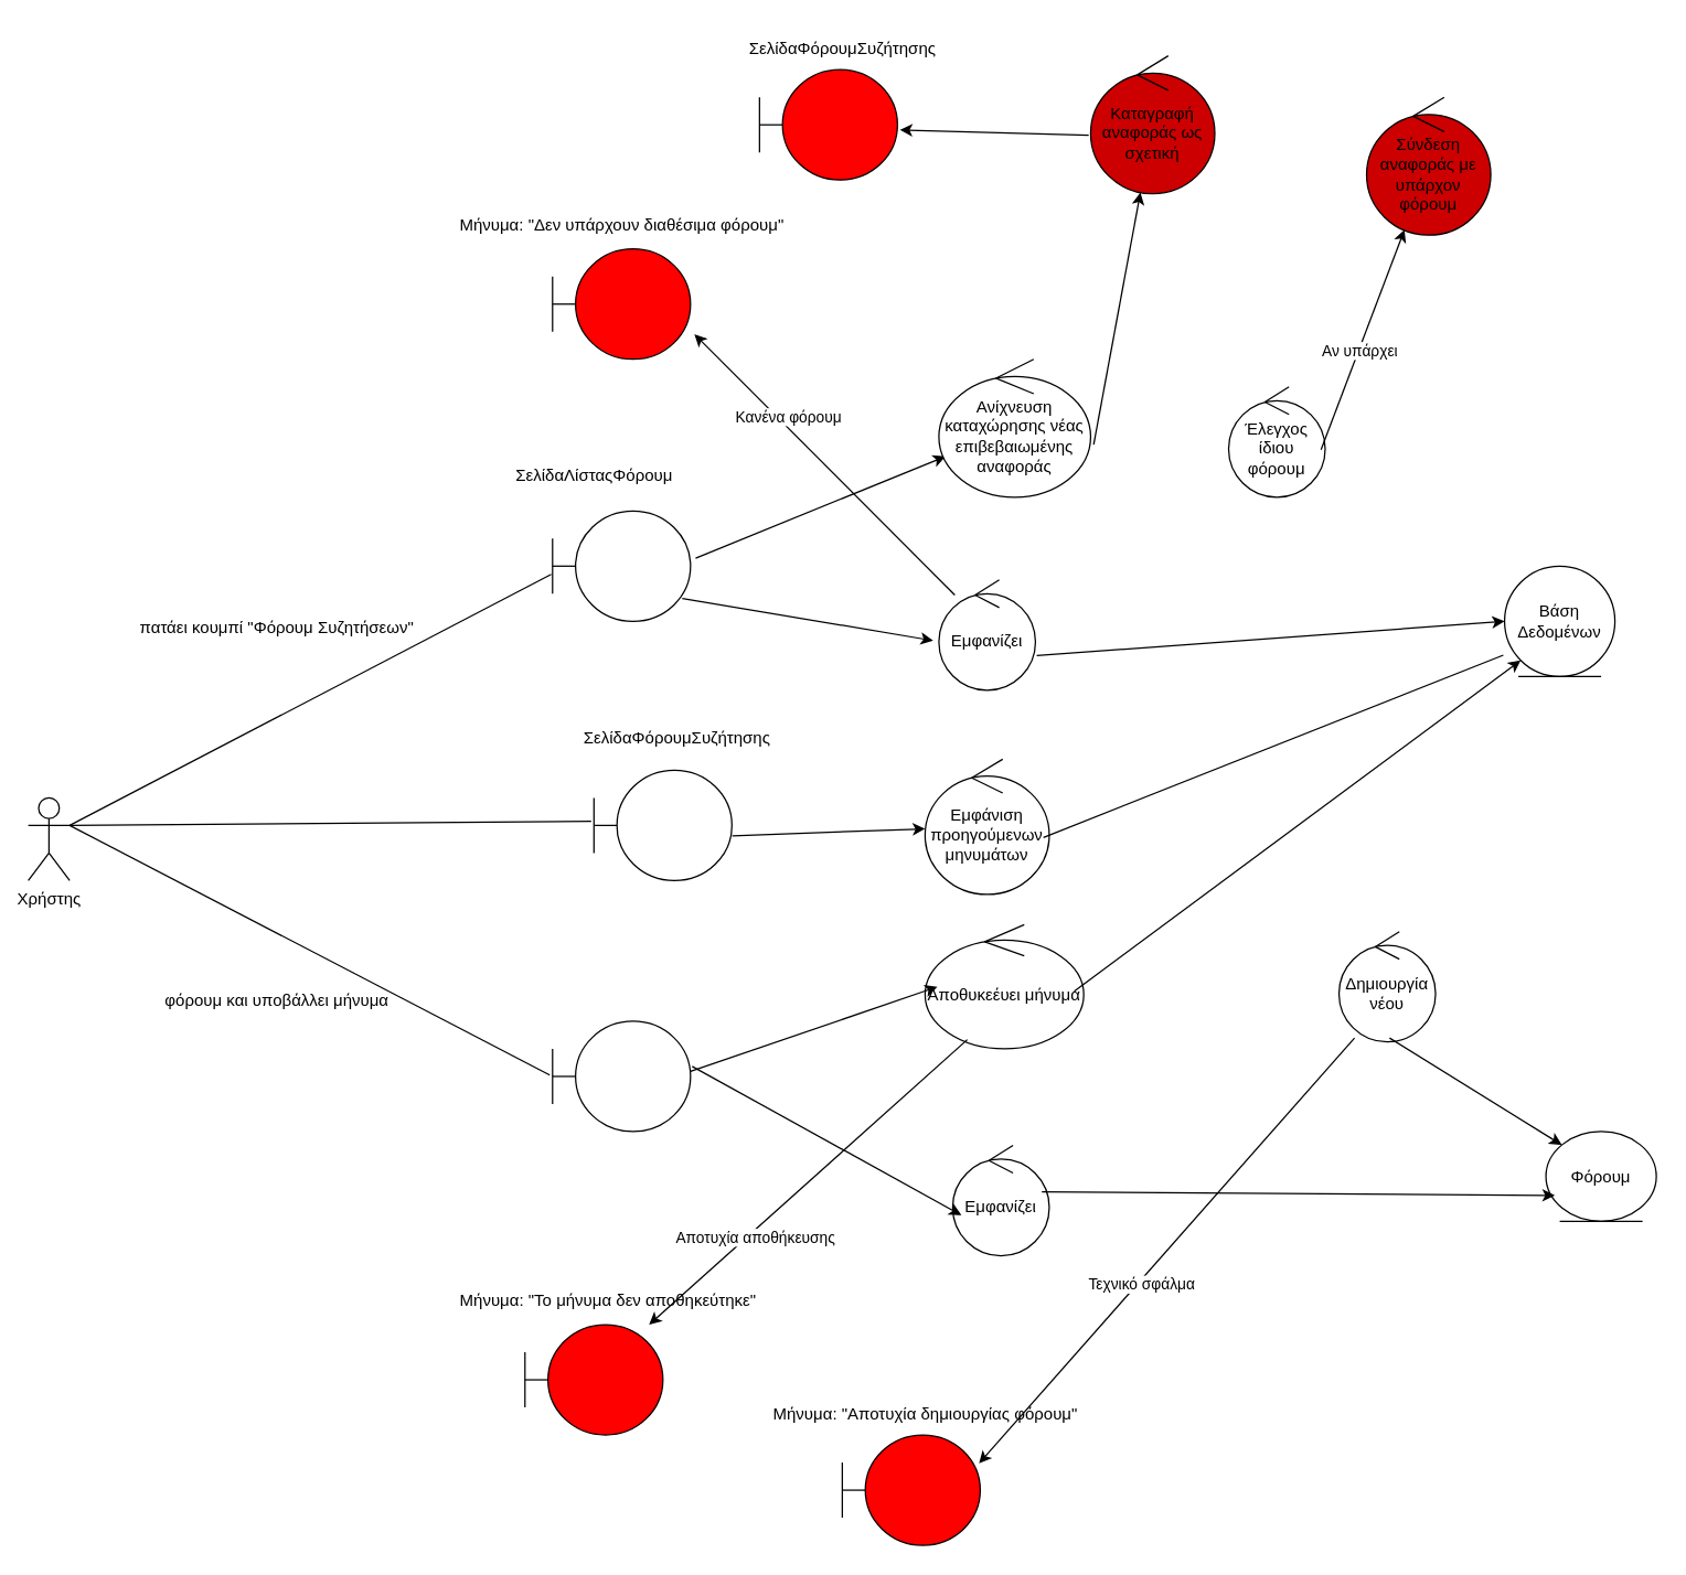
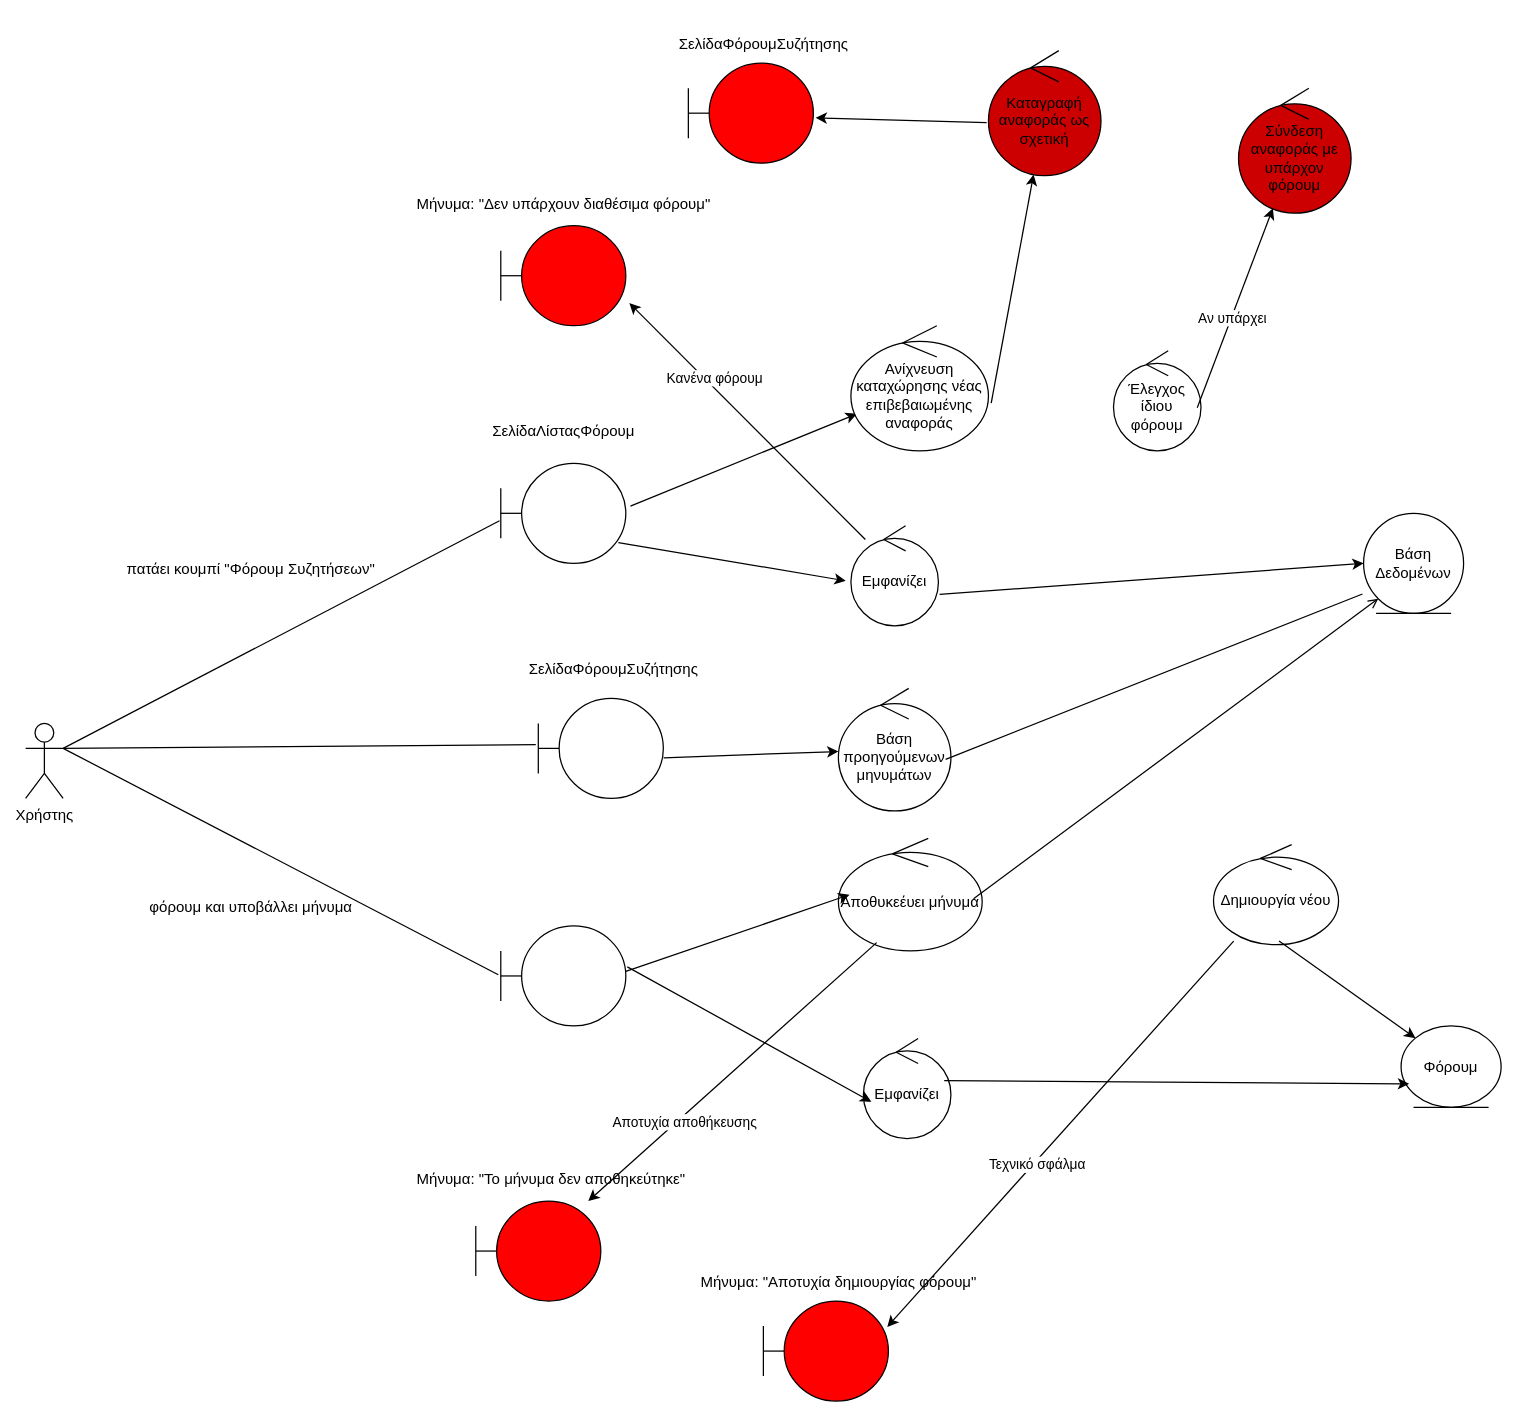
  <mxCell id="0" />
  <mxCell id="1" parent="0" />
  <mxCell id="2" value="Χρήστης" style="shape=umlActor;verticalLabelPosition=bottom;verticalAlign=top;html=1;" vertex="1" parent="1"><mxGeometry x="20" y="578" width="30" height="60" as="geometry" /></mxCell>
  <mxCell id="3" value="" style="shape=umlBoundary;whiteSpace=wrap;html=1;" vertex="1" parent="1"><mxGeometry x="400" y="370" width="100" height="80" as="geometry" /></mxCell>
  <mxCell id="4" value="" style="shape=umlBoundary;whiteSpace=wrap;html=1;" vertex="1" parent="1"><mxGeometry x="430" y="558" width="100" height="80" as="geometry" /></mxCell>
  <mxCell id="5" value="" style="shape=umlBoundary;whiteSpace=wrap;html=1;" vertex="1" parent="1"><mxGeometry x="400" y="740" width="100" height="80" as="geometry" /></mxCell>
- <mxCell id="6" value="ΣελίδαΛίσταςΦόρουμ" style="text;html=1;align=center;verticalAlign=middle;resizable=0;points=[];autosize=1;strokeColor=none;fillColor=none;" vertex="1" parent="1"><mxGeometry x="360" y="330" width="140" height="30" as="geometry" /></mxCell>
+ <mxCell id="6" value="ΣελίδαΛίσταςΦόρουμ" style="text;html=1;align=center;verticalAlign=middle;resizable=0;points=[];autosize=1;strokeColor=none;fillColor=none;" vertex="1" parent="1"><mxGeometry x="380" y="330" width="140" height="30" as="geometry" /></mxCell>
  <mxCell id="7" value="ΣελίδαΦόρουμΣυζήτησης" style="text;html=1;align=center;verticalAlign=middle;resizable=0;points=[];autosize=1;strokeColor=none;fillColor=none;" vertex="1" parent="1"><mxGeometry x="410" y="520" width="160" height="30" as="geometry" /></mxCell>
  <mxCell id="8" value="" style="endArrow=none;html=1;rounded=0;exitX=1;exitY=0.333;exitDx=0;exitDy=0;exitPerimeter=0;entryX=-0.01;entryY=0.575;entryDx=0;entryDy=0;entryPerimeter=0;" edge="1" parent="1" source="2" target="3"><mxGeometry width="50" height="50" relative="1" as="geometry"><mxPoint x="570" y="550" as="sourcePoint" /><mxPoint x="620" y="500" as="targetPoint" /></mxGeometry></mxCell>
  <mxCell id="9" value="" style="endArrow=none;html=1;rounded=0;exitX=1;exitY=0.333;exitDx=0;exitDy=0;exitPerimeter=0;entryX=-0.02;entryY=0.463;entryDx=0;entryDy=0;entryPerimeter=0;" edge="1" parent="1" source="2" target="4"><mxGeometry width="50" height="50" relative="1" as="geometry"><mxPoint x="570" y="550" as="sourcePoint" /><mxPoint x="620" y="500" as="targetPoint" /></mxGeometry></mxCell>
  <mxCell id="10" value="" style="endArrow=none;html=1;rounded=0;exitX=1;exitY=0.333;exitDx=0;exitDy=0;exitPerimeter=0;entryX=-0.02;entryY=0.488;entryDx=0;entryDy=0;entryPerimeter=0;" edge="1" parent="1" source="2" target="5"><mxGeometry width="50" height="50" relative="1" as="geometry"><mxPoint x="570" y="550" as="sourcePoint" /><mxPoint x="620" y="500" as="targetPoint" /></mxGeometry></mxCell>
  <mxCell id="11" value="πατάει κουμπί &quot;Φόρουμ Συζητήσεων&quot;" style="text;html=1;align=center;verticalAlign=middle;resizable=0;points=[];autosize=1;strokeColor=none;fillColor=none;" vertex="1" parent="1"><mxGeometry x="90" y="440" width="220" height="30" as="geometry" /></mxCell>
  <mxCell id="12" value="φόρουμ και υποβάλλει μήνυμα" style="text;html=1;align=center;verticalAlign=middle;resizable=0;points=[];autosize=1;strokeColor=none;fillColor=none;" vertex="1" parent="1"><mxGeometry x="110" y="710" width="180" height="30" as="geometry" /></mxCell>
  <mxCell id="13" value="Βάση Δεδομένων" style="ellipse;shape=umlEntity;whiteSpace=wrap;html=1;" vertex="1" parent="1"><mxGeometry x="1090" y="410" width="80" height="80" as="geometry" /></mxCell>
  <mxCell id="14" value="Φόρουμ" style="ellipse;shape=umlEntity;whiteSpace=wrap;html=1;" vertex="1" parent="1"><mxGeometry x="1120" y="820" width="80" height="65" as="geometry" /></mxCell>
  <mxCell id="15" value="Εμφανίζει" style="ellipse;shape=umlControl;whiteSpace=wrap;html=1;" vertex="1" parent="1"><mxGeometry x="680" y="420" width="70" height="80" as="geometry" /></mxCell>
  <mxCell id="16" value="" style="endArrow=classic;html=1;rounded=0;exitX=0.94;exitY=0.792;exitDx=0;exitDy=0;exitPerimeter=0;entryX=-0.06;entryY=0.55;entryDx=0;entryDy=0;entryPerimeter=0;" edge="1" parent="1" source="3" target="15"><mxGeometry width="50" height="50" relative="1" as="geometry"><mxPoint x="530" y="640" as="sourcePoint" /><mxPoint x="580" y="590" as="targetPoint" /></mxGeometry></mxCell>
  <mxCell id="17" value="" style="endArrow=classic;html=1;rounded=0;exitX=1.013;exitY=0.686;exitDx=0;exitDy=0;exitPerimeter=0;entryX=0;entryY=0.5;entryDx=0;entryDy=0;" edge="1" parent="1" source="15" target="13"><mxGeometry width="50" height="50" relative="1" as="geometry"><mxPoint x="530" y="640" as="sourcePoint" /><mxPoint x="580" y="590" as="targetPoint" /></mxGeometry></mxCell>
  <mxCell id="18" value="" style="endArrow=classic;html=1;rounded=0;exitX=1.003;exitY=0.594;exitDx=0;exitDy=0;exitPerimeter=0;" edge="1" parent="1" source="4" target="19"><mxGeometry width="50" height="50" relative="1" as="geometry"><mxPoint x="530" y="640" as="sourcePoint" /><mxPoint x="580" y="590" as="targetPoint" /></mxGeometry></mxCell>
- <mxCell id="19" value="Εμφάνιση προηγούμενων μηνυμάτων" style="ellipse;shape=umlControl;whiteSpace=wrap;html=1;" vertex="1" parent="1"><mxGeometry x="670" y="550" width="90" height="98" as="geometry" /></mxCell>
+ <mxCell id="19" value="Βάση προηγούμενων μηνυμάτων" style="ellipse;shape=umlControl;whiteSpace=wrap;html=1;" vertex="1" parent="1"><mxGeometry x="670" y="550" width="90" height="98" as="geometry" /></mxCell>
  <mxCell id="20" value="" style="endArrow=none;html=1;rounded=0;exitX=0.953;exitY=0.579;exitDx=0;exitDy=0;exitPerimeter=0;entryX=-0.011;entryY=0.807;entryDx=0;entryDy=0;entryPerimeter=0;" edge="1" parent="1" source="19" target="13"><mxGeometry width="50" height="50" relative="1" as="geometry"><mxPoint x="530" y="640" as="sourcePoint" /><mxPoint x="580" y="590" as="targetPoint" /></mxGeometry></mxCell>
  <mxCell id="21" value="Αποθυκεέυει μήνυμα" style="ellipse;shape=umlControl;whiteSpace=wrap;html=1;" vertex="1" parent="1"><mxGeometry x="670" y="670" width="115" height="90" as="geometry" /></mxCell>
  <mxCell id="22" value="" style="endArrow=classic;html=1;rounded=0;exitX=1;exitY=0.455;exitDx=0;exitDy=0;exitPerimeter=0;entryX=0.078;entryY=0.5;entryDx=0;entryDy=0;entryPerimeter=0;" edge="1" parent="1" source="5" target="21"><mxGeometry width="50" height="50" relative="1" as="geometry"><mxPoint x="530" y="640" as="sourcePoint" /><mxPoint x="580" y="590" as="targetPoint" /></mxGeometry></mxCell>
- <mxCell id="23" value="" style="endArrow=classic;html=1;rounded=0;exitX=0.94;exitY=0.536;exitDx=0;exitDy=0;exitPerimeter=0;entryX=0;entryY=1;entryDx=0;entryDy=0;" edge="1" parent="1" source="21" target="13"><mxGeometry width="50" height="50" relative="1" as="geometry"><mxPoint x="530" y="640" as="sourcePoint" /><mxPoint x="580" y="590" as="targetPoint" /></mxGeometry></mxCell>
+ <mxCell id="23" value="" style="endArrow=open;html=1;rounded=0;exitX=0.94;exitY=0.536;exitDx=0;exitDy=0;exitPerimeter=0;entryX=0;entryY=1;entryDx=0;entryDy=0;" edge="1" parent="1" source="21" target="13"><mxGeometry width="50" height="50" relative="1" as="geometry"><mxPoint x="530" y="640" as="sourcePoint" /><mxPoint x="580" y="590" as="targetPoint" /></mxGeometry></mxCell>
  <mxCell id="24" value="Εμφανίζει" style="ellipse;shape=umlControl;whiteSpace=wrap;html=1;" vertex="1" parent="1"><mxGeometry x="690" y="830" width="70" height="80" as="geometry" /></mxCell>
  <mxCell id="25" value="" style="endArrow=classic;html=1;rounded=0;exitX=1.012;exitY=0.409;exitDx=0;exitDy=0;exitPerimeter=0;entryX=0.091;entryY=0.633;entryDx=0;entryDy=0;entryPerimeter=0;" edge="1" parent="1" source="5" target="24"><mxGeometry width="50" height="50" relative="1" as="geometry"><mxPoint x="530" y="640" as="sourcePoint" /><mxPoint x="580" y="590" as="targetPoint" /></mxGeometry></mxCell>
  <mxCell id="26" value="" style="endArrow=classic;html=1;rounded=0;exitX=0.923;exitY=0.421;exitDx=0;exitDy=0;exitPerimeter=0;entryX=0.08;entryY=0.712;entryDx=0;entryDy=0;entryPerimeter=0;" edge="1" parent="1" source="24" target="14"><mxGeometry width="50" height="50" relative="1" as="geometry"><mxPoint x="530" y="640" as="sourcePoint" /><mxPoint x="580" y="590" as="targetPoint" /></mxGeometry></mxCell>
  <mxCell id="27" value="" style="endArrow=classic;html=1;rounded=0;exitX=1.037;exitY=0.428;exitDx=0;exitDy=0;exitPerimeter=0;" edge="1" parent="1" source="3" target="28"><mxGeometry width="50" height="50" relative="1" as="geometry"><mxPoint x="530" y="640" as="sourcePoint" /><mxPoint x="680" y="330" as="targetPoint" /></mxGeometry></mxCell>
  <mxCell id="28" value="Ανίχνευση καταχώρησης νέας επιβεβαιωμένης αναφοράς" style="ellipse;shape=umlControl;whiteSpace=wrap;html=1;" vertex="1" parent="1"><mxGeometry x="680" y="260" width="110" height="100" as="geometry" /></mxCell>
  <mxCell id="29" value="" style="endArrow=classic;html=1;rounded=0;exitX=1.02;exitY=0.618;exitDx=0;exitDy=0;exitPerimeter=0;" edge="1" parent="1" source="28" target="36"><mxGeometry width="50" height="50" relative="1" as="geometry"><mxPoint x="530" y="640" as="sourcePoint" /><mxPoint x="910" y="322" as="targetPoint" /></mxGeometry></mxCell>
  <mxCell id="30" value="Έλεγχος ίδιου φόρουμ" style="ellipse;shape=umlControl;whiteSpace=wrap;html=1;" vertex="1" parent="1"><mxGeometry x="890" y="280" width="70" height="80" as="geometry" /></mxCell>
- <mxCell id="31" value="Δημιουργία νέου" style="ellipse;shape=umlControl;whiteSpace=wrap;html=1;" vertex="1" parent="1"><mxGeometry x="970" y="675" width="70" height="80" as="geometry" /></mxCell>
+ <mxCell id="31" value="Δημιουργία νέου" style="ellipse;shape=umlControl;whiteSpace=wrap;html=1;" vertex="1" parent="1"><mxGeometry x="970" y="675" width="100" height="80" as="geometry" /></mxCell>
  <mxCell id="32" value="" style="endArrow=classic;html=1;rounded=0;exitX=0.524;exitY=0.964;exitDx=0;exitDy=0;exitPerimeter=0;entryX=0;entryY=0;entryDx=0;entryDy=0;" edge="1" parent="1" source="31" target="14"><mxGeometry width="50" height="50" relative="1" as="geometry"><mxPoint x="530" y="640" as="sourcePoint" /><mxPoint x="580" y="590" as="targetPoint" /></mxGeometry></mxCell>
  <mxCell id="33" value="" style="endArrow=classic;html=1;rounded=0;exitX=0.957;exitY=0.569;exitDx=0;exitDy=0;exitPerimeter=0;" edge="1" parent="1" source="30" target="35"><mxGeometry width="50" height="50" relative="1" as="geometry"><mxPoint x="530" y="640" as="sourcePoint" /><mxPoint x="1020" y="180" as="targetPoint" /></mxGeometry></mxCell>
  <mxCell id="34" value="Αν υπάρχει" style="edgeLabel;html=1;align=center;verticalAlign=middle;resizable=0;points=[];" vertex="1" connectable="0" parent="33"><mxGeometry x="-0.094" y="-1" relative="1" as="geometry"><mxPoint x="-1" as="offset" /></mxGeometry></mxCell>
  <mxCell id="35" value="Σύνδεση αναφοράς με υπάρχον φόρουμ" style="ellipse;shape=umlControl;whiteSpace=wrap;html=1;fillColor=#CC0000;" vertex="1" parent="1"><mxGeometry x="990" y="70" width="90" height="100" as="geometry" /></mxCell>
  <mxCell id="36" value="Καταγραφή αναφοράς ως σχετική" style="ellipse;shape=umlControl;whiteSpace=wrap;html=1;fillColor=#CC0000;" vertex="1" parent="1"><mxGeometry x="790" y="40" width="90" height="100" as="geometry" /></mxCell>
  <mxCell id="37" value="" style="shape=umlBoundary;whiteSpace=wrap;html=1;fillColor=#FF0000;" vertex="1" parent="1"><mxGeometry x="550" y="50" width="100" height="80" as="geometry" /></mxCell>
  <mxCell id="38" value="" style="endArrow=classic;html=1;rounded=0;exitX=-0.016;exitY=0.576;exitDx=0;exitDy=0;exitPerimeter=0;entryX=1.018;entryY=0.546;entryDx=0;entryDy=0;entryPerimeter=0;" edge="1" parent="1" source="36" target="37"><mxGeometry width="50" height="50" relative="1" as="geometry"><mxPoint x="530" y="280" as="sourcePoint" /><mxPoint x="580" y="230" as="targetPoint" /></mxGeometry></mxCell>
  <mxCell id="39" value="ΣελίδαΦόρουμΣυζήτησης" style="text;html=1;align=center;verticalAlign=middle;resizable=0;points=[];autosize=1;strokeColor=none;fillColor=none;" vertex="1" parent="1"><mxGeometry x="530" y="20" width="160" height="30" as="geometry" /></mxCell>
  <mxCell id="40" value="" style="endArrow=classic;html=1;rounded=0;exitX=0.161;exitY=0.964;exitDx=0;exitDy=0;exitPerimeter=0;entryX=0.991;entryY=0.258;entryDx=0;entryDy=0;entryPerimeter=0;" edge="1" parent="1" source="31" target="42"><mxGeometry width="50" height="50" relative="1" as="geometry"><mxPoint x="530" y="640" as="sourcePoint" /><mxPoint x="850" y="1000" as="targetPoint" /></mxGeometry></mxCell>
  <mxCell id="41" value="Τεχνικό σφάλμα" style="edgeLabel;html=1;align=center;verticalAlign=middle;resizable=0;points=[];" vertex="1" connectable="0" parent="40"><mxGeometry x="0.149" y="2" relative="1" as="geometry"><mxPoint as="offset" /></mxGeometry></mxCell>
  <mxCell id="42" value="" style="shape=umlBoundary;whiteSpace=wrap;html=1;fillColor=#FF0000;" vertex="1" parent="1"><mxGeometry x="610" y="1040" width="100" height="80" as="geometry" /></mxCell>
  <mxCell id="43" value="Μήνυμα: &quot;Αποτυχία δημιουργίας φόρουμ&quot;" style="text;html=1;align=center;verticalAlign=middle;resizable=0;points=[];autosize=1;strokeColor=none;fillColor=none;" vertex="1" parent="1"><mxGeometry x="550" y="1010" width="240" height="30" as="geometry" /></mxCell>
  <mxCell id="44" value="" style="endArrow=classic;html=1;rounded=0;exitX=0.165;exitY=0.137;exitDx=0;exitDy=0;exitPerimeter=0;entryX=1.028;entryY=0.773;entryDx=0;entryDy=0;entryPerimeter=0;" edge="1" parent="1" source="15" target="46"><mxGeometry width="50" height="50" relative="1" as="geometry"><mxPoint x="530" y="460" as="sourcePoint" /><mxPoint x="590" y="240" as="targetPoint" /></mxGeometry></mxCell>
  <mxCell id="45" value="Κανένα φόρουμ" style="edgeLabel;html=1;align=center;verticalAlign=middle;resizable=0;points=[];" vertex="1" connectable="0" parent="44"><mxGeometry x="0.331" y="-5" relative="1" as="geometry"><mxPoint x="1" as="offset" /></mxGeometry></mxCell>
  <mxCell id="46" value="" style="shape=umlBoundary;whiteSpace=wrap;html=1;fillColor=#FF0000;" vertex="1" parent="1"><mxGeometry x="400" y="180" width="100" height="80" as="geometry" /></mxCell>
  <mxCell id="47" value="Μήνυμα: &quot;Δεν υπάρχουν διαθέσιμα φόρουμ&quot;" style="text;html=1;align=center;verticalAlign=middle;resizable=0;points=[];autosize=1;strokeColor=none;fillColor=none;" vertex="1" parent="1"><mxGeometry x="320" y="148" width="260" height="30" as="geometry" /></mxCell>
  <mxCell id="48" value="" style="endArrow=classic;html=1;rounded=0;exitX=0.266;exitY=0.926;exitDx=0;exitDy=0;exitPerimeter=0;entryX=0.9;entryY=0;entryDx=0;entryDy=0;entryPerimeter=0;" edge="1" parent="1" source="21" target="50"><mxGeometry width="50" height="50" relative="1" as="geometry"><mxPoint x="530" y="640" as="sourcePoint" /><mxPoint x="500" y="940" as="targetPoint" /></mxGeometry></mxCell>
  <mxCell id="49" value="Αποτυχία αποθήκευσης" style="edgeLabel;html=1;align=center;verticalAlign=middle;resizable=0;points=[];" vertex="1" connectable="0" parent="48"><mxGeometry x="0.362" y="4" relative="1" as="geometry"><mxPoint y="-1" as="offset" /></mxGeometry></mxCell>
  <mxCell id="50" value="" style="shape=umlBoundary;whiteSpace=wrap;html=1;fillColor=#FF0000;" vertex="1" parent="1"><mxGeometry x="380" y="960" width="100" height="80" as="geometry" /></mxCell>
  <mxCell id="51" value="Μήνυμα: &quot;Το μήνυμα δεν αποθηκεύτηκε&quot;" style="text;html=1;align=center;verticalAlign=middle;resizable=0;points=[];autosize=1;strokeColor=none;fillColor=none;" vertex="1" parent="1"><mxGeometry x="320" y="928" width="240" height="30" as="geometry" /></mxCell>
